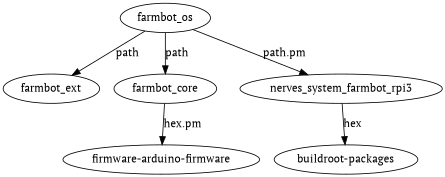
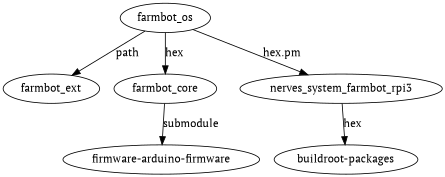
  digraph {
    fontname="PT Serif"
    node [fontname="PT Serif"]
    edge [fontname="PT Serif"]
    farmbot_os
    farmbot_ext
    farmbot_core
    nerves_system_farmbot_rpi3
    n5 [label="firmware-arduino-firmware"]
    "buildroot-packages"
    farmbot_os -> farmbot_ext [label=path]
-   farmbot_os -> farmbot_core [label=path]
-   farmbot_os -> nerves_system_farmbot_rpi3 [label="path.pm"]
-   farmbot_core -> n5 [label="hex.pm"]
+   farmbot_os -> farmbot_core [label=hex]
+   farmbot_os -> nerves_system_farmbot_rpi3 [label="hex.pm"]
+   farmbot_core -> n5 [label=submodule]
    nerves_system_farmbot_rpi3 -> "buildroot-packages" [label=hex]
  }
